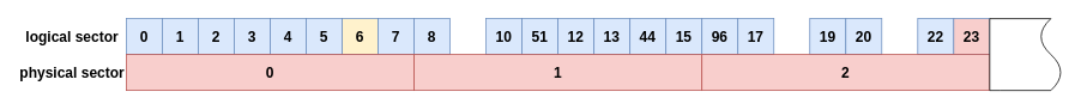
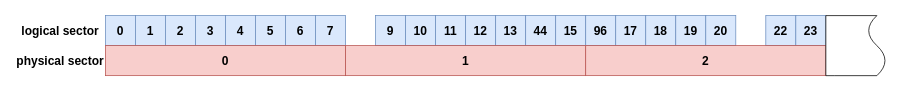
  <mxCell id="0" />
  <mxCell id="1" parent="0" />
  <mxCell id="2" value="0" style="whiteSpace=wrap;html=1;aspect=fixed;fontSize=16;fontStyle=1;fillColor=#dae8fc;strokeColor=#6c8ebf;" parent="1" vertex="1"><mxGeometry x="140" y="20" width="40" height="40" as="geometry" /></mxCell>
  <mxCell id="3" value="1" style="whiteSpace=wrap;html=1;aspect=fixed;fontSize=16;fontStyle=1;fillColor=#dae8fc;strokeColor=#6c8ebf;" parent="1" vertex="1"><mxGeometry x="180" y="20" width="40" height="40" as="geometry" /></mxCell>
  <mxCell id="4" value="2" style="whiteSpace=wrap;html=1;aspect=fixed;fontSize=16;fontStyle=1;fillColor=#dae8fc;strokeColor=#6c8ebf;" parent="1" vertex="1"><mxGeometry x="220" y="20" width="40" height="40" as="geometry" /></mxCell>
  <mxCell id="5" value="3" style="whiteSpace=wrap;html=1;aspect=fixed;fontSize=16;fontStyle=1;fillColor=#dae8fc;strokeColor=#6c8ebf;" parent="1" vertex="1"><mxGeometry x="260" y="20" width="40" height="40" as="geometry" /></mxCell>
  <mxCell id="6" value="4" style="whiteSpace=wrap;html=1;aspect=fixed;fontSize=16;fontStyle=1;fillColor=#dae8fc;strokeColor=#6c8ebf;" parent="1" vertex="1"><mxGeometry x="300" y="20" width="40" height="40" as="geometry" /></mxCell>
  <mxCell id="7" value="5" style="whiteSpace=wrap;html=1;aspect=fixed;fontSize=16;fontStyle=1;fillColor=#dae8fc;strokeColor=#6c8ebf;" parent="1" vertex="1"><mxGeometry x="340" y="20" width="40" height="40" as="geometry" /></mxCell>
- <mxCell id="8" value="6" style="whiteSpace=wrap;html=1;aspect=fixed;fontSize=16;fontStyle=1;fillColor=#fff2cc;strokeColor=#6c8ebf;" parent="1" vertex="1"><mxGeometry x="380" y="20" width="40" height="40" as="geometry" /></mxCell>
+ <mxCell id="8" value="6" style="whiteSpace=wrap;html=1;aspect=fixed;fontSize=16;fontStyle=1;fillColor=#dae8fc;strokeColor=#6c8ebf;" parent="1" vertex="1"><mxGeometry x="380" y="20" width="40" height="40" as="geometry" /></mxCell>
  <mxCell id="9" value="7" style="whiteSpace=wrap;html=1;aspect=fixed;fontSize=16;fontStyle=1;fillColor=#dae8fc;strokeColor=#6c8ebf;" parent="1" vertex="1"><mxGeometry x="420" y="20" width="40" height="40" as="geometry" /></mxCell>
- <mxCell id="10" value="8" style="whiteSpace=wrap;html=1;aspect=fixed;fontSize=16;fontStyle=1;fillColor=#dae8fc;strokeColor=#6c8ebf;" parent="1" vertex="1"><mxGeometry x="460" y="20" width="40" height="40" as="geometry" /></mxCell>
+ <mxCell id="11" value="9" style="whiteSpace=wrap;html=1;aspect=fixed;fontSize=16;fontStyle=1;fillColor=#dae8fc;strokeColor=#6c8ebf;" parent="1" vertex="1"><mxGeometry x="500" y="20" width="40" height="40" as="geometry" /></mxCell>
  <mxCell id="12" value="10" style="whiteSpace=wrap;html=1;aspect=fixed;fontSize=16;fontStyle=1;fillColor=#dae8fc;strokeColor=#6c8ebf;" parent="1" vertex="1"><mxGeometry x="540" y="20" width="40" height="40" as="geometry" /></mxCell>
- <mxCell id="13" value="51" style="whiteSpace=wrap;html=1;aspect=fixed;fontSize=16;fontStyle=1;fillColor=#dae8fc;strokeColor=#6c8ebf;" parent="1" vertex="1"><mxGeometry x="580" y="20" width="40" height="40" as="geometry" /></mxCell>
+ <mxCell id="13" value="11" style="whiteSpace=wrap;html=1;aspect=fixed;fontSize=16;fontStyle=1;fillColor=#dae8fc;strokeColor=#6c8ebf;" parent="1" vertex="1"><mxGeometry x="580" y="20" width="40" height="40" as="geometry" /></mxCell>
  <mxCell id="14" value="12" style="whiteSpace=wrap;html=1;aspect=fixed;fontSize=16;fontStyle=1;fillColor=#dae8fc;strokeColor=#6c8ebf;" parent="1" vertex="1"><mxGeometry x="620" y="20" width="40" height="40" as="geometry" /></mxCell>
  <mxCell id="15" value="13" style="whiteSpace=wrap;html=1;aspect=fixed;fontSize=16;fontStyle=1;fillColor=#dae8fc;strokeColor=#6c8ebf;" parent="1" vertex="1"><mxGeometry x="660" y="20" width="40" height="40" as="geometry" /></mxCell>
  <mxCell id="16" value="44" style="whiteSpace=wrap;html=1;aspect=fixed;fontSize=16;fontStyle=1;fillColor=#dae8fc;strokeColor=#6c8ebf;" parent="1" vertex="1"><mxGeometry x="700" y="20" width="40" height="40" as="geometry" /></mxCell>
  <mxCell id="17" value="15" style="whiteSpace=wrap;html=1;aspect=fixed;fontSize=16;fontStyle=1;fillColor=#dae8fc;strokeColor=#6c8ebf;" parent="1" vertex="1"><mxGeometry x="740" y="20" width="40" height="40" as="geometry" /></mxCell>
  <mxCell id="18" value="96" style="whiteSpace=wrap;html=1;aspect=fixed;fontSize=16;fontStyle=1;fillColor=#dae8fc;strokeColor=#6c8ebf;" parent="1" vertex="1"><mxGeometry x="780" y="20" width="40" height="40" as="geometry" /></mxCell>
  <mxCell id="19" value="17" style="whiteSpace=wrap;html=1;aspect=fixed;fontSize=16;fontStyle=1;fillColor=#dae8fc;strokeColor=#6c8ebf;" parent="1" vertex="1"><mxGeometry x="820" y="20" width="40" height="40" as="geometry" /></mxCell>
+ <mxCell id="20" value="18" style="whiteSpace=wrap;html=1;aspect=fixed;fontSize=16;fontStyle=1;fillColor=#dae8fc;strokeColor=#6c8ebf;" parent="1" vertex="1"><mxGeometry x="860" y="20" width="40" height="40" as="geometry" /></mxCell>
  <mxCell id="21" value="19" style="whiteSpace=wrap;html=1;aspect=fixed;fontSize=16;fontStyle=1;fillColor=#dae8fc;strokeColor=#6c8ebf;" parent="1" vertex="1"><mxGeometry x="900" y="20" width="40" height="40" as="geometry" /></mxCell>
  <mxCell id="22" value="20" style="whiteSpace=wrap;html=1;aspect=fixed;fontSize=16;fontStyle=1;fillColor=#dae8fc;strokeColor=#6c8ebf;" parent="1" vertex="1"><mxGeometry x="940" y="20" width="40" height="40" as="geometry" /></mxCell>
  <mxCell id="23" value="22" style="whiteSpace=wrap;html=1;aspect=fixed;fontSize=16;fontStyle=1;fillColor=#dae8fc;strokeColor=#6c8ebf;" parent="1" vertex="1"><mxGeometry x="1020" y="20" width="40" height="40" as="geometry" /></mxCell>
- <mxCell id="24" value="23" style="whiteSpace=wrap;html=1;aspect=fixed;fontSize=16;fontStyle=1;fillColor=#f8cecc;strokeColor=#6c8ebf;" parent="1" vertex="1"><mxGeometry x="1060" y="20" width="40" height="40" as="geometry" /></mxCell>
+ <mxCell id="24" value="23" style="whiteSpace=wrap;html=1;aspect=fixed;fontSize=16;fontStyle=1;fillColor=#dae8fc;strokeColor=#6c8ebf;" parent="1" vertex="1"><mxGeometry x="1060" y="20" width="40" height="40" as="geometry" /></mxCell>
  <mxCell id="25" value="0" style="rounded=0;whiteSpace=wrap;html=1;fontSize=16;fontStyle=1;fillColor=#f8cecc;strokeColor=#b85450;" parent="1" vertex="1"><mxGeometry x="140" y="60" width="320" height="40" as="geometry" /></mxCell>
  <mxCell id="26" value="1" style="rounded=0;whiteSpace=wrap;html=1;fontSize=16;fontStyle=1;fillColor=#f8cecc;strokeColor=#b85450;" parent="1" vertex="1"><mxGeometry x="460" y="60" width="320" height="40" as="geometry" /></mxCell>
  <mxCell id="27" value="2" style="rounded=0;whiteSpace=wrap;html=1;fontSize=16;fontStyle=1;fillColor=#f8cecc;strokeColor=#b85450;" parent="1" vertex="1"><mxGeometry x="780" y="60" width="320" height="40" as="geometry" /></mxCell>
  <mxCell id="28" value="logical sector" style="text;whiteSpace=wrap;html=1;fontSize=16;align=center;verticalAlign=middle;fontStyle=1" parent="1" vertex="1"><mxGeometry y="20" width="120" height="40" as="geometry" x="20" /></mxCell>
  <mxCell id="29" value="physical sector" style="text;whiteSpace=wrap;html=1;fontSize=16;align=center;verticalAlign=middle;fontStyle=1" parent="1" vertex="1"><mxGeometry y="60" width="120" height="40" as="geometry" x="20" /></mxCell>
  <mxCell id="30" value="" style="shape=document;whiteSpace=wrap;html=1;boundedLbl=1;direction=north;" vertex="1" parent="1"><mxGeometry x="1100" y="20" width="80" height="80" as="geometry" /></mxCell>
